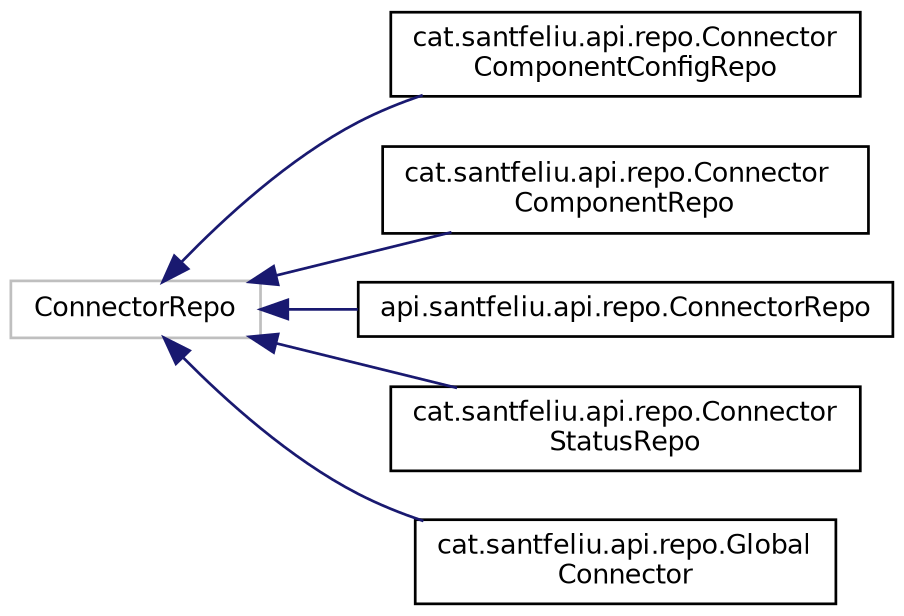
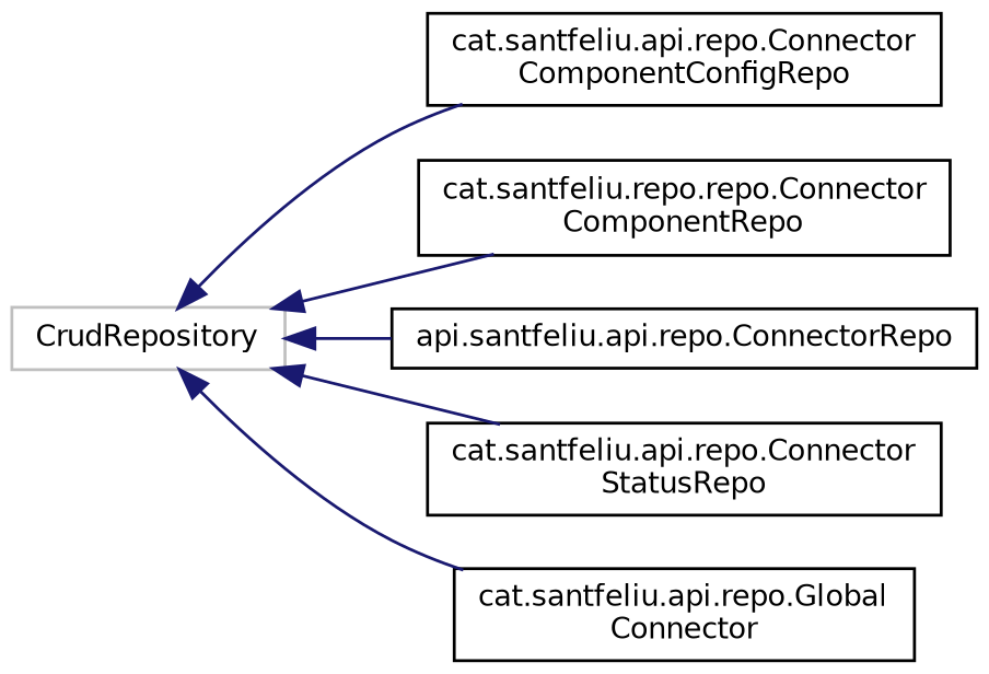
  digraph {
    rankdir=LR
    node [color=black fillcolor=white fontname=Helvetica fontsize=10 shape=record style=filled]
    edge [color=midnightblue dir=back fontname=Helvetica fontsize=10 labelfontname=Helvetica labelfontsize=10 style=solid]
-   n1 [color=grey75 height=0.2 label=ConnectorRepo width=0.4]
+   n1 [color=grey75 height=0.2 label=CrudRepository width=0.4]
    n2 [height=0.2 label="cat.santfeliu.api.repo.Connector\lComponentConfigRepo" width=0.4]
-   n3 [height=0.2 label="cat.santfeliu.api.repo.Connector\lComponentRepo" width=0.4]
+   n3 [height=0.2 label="cat.santfeliu.repo.repo.Connector\lComponentRepo" width=0.4]
    n4 [height=0.2 label="api.santfeliu.api.repo.ConnectorRepo" width=0.4]
    n5 [height=0.2 label="cat.santfeliu.api.repo.Connector\lStatusRepo" width=0.4]
    n6 [height=0.2 label="cat.santfeliu.api.repo.Global\lConnector" width=0.4]
    n1 -> n2
    n1 -> n3
    n1 -> n4
    n1 -> n5
    n1 -> n6
  }
